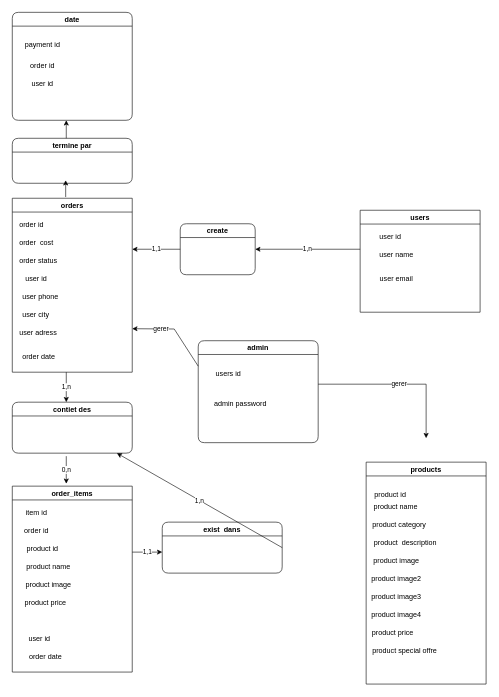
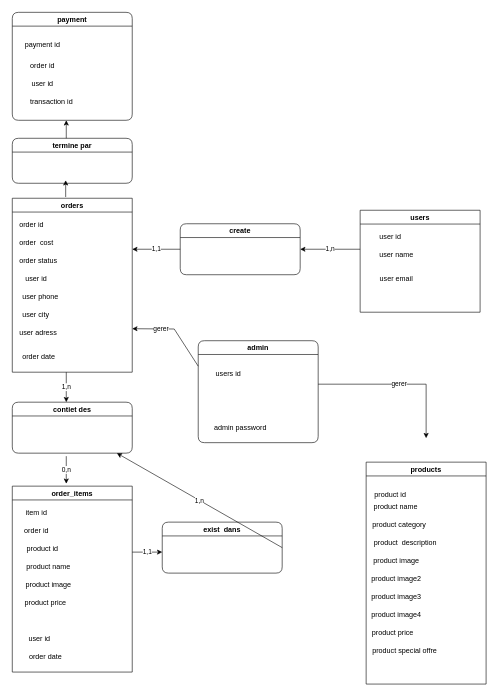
  <mxCell id="0" />
  <mxCell id="1" parent="0" />
  <mxCell id="2" value="users" style="swimlane;" vertex="1" parent="1"><mxGeometry x="600" y="350" width="200" height="170" as="geometry" /></mxCell>
  <mxCell id="3" value="user id" style="text;html=1;align=center;verticalAlign=middle;resizable=0;points=[];autosize=1;strokeColor=none;fillColor=none;" vertex="1" parent="2"><mxGeometry x="20" y="30" width="60" height="30" as="geometry" /></mxCell>
  <mxCell id="4" value="user name" style="text;html=1;align=center;verticalAlign=middle;resizable=0;points=[];autosize=1;strokeColor=none;fillColor=none;" vertex="1" parent="2"><mxGeometry x="20" y="60" width="80" height="30" as="geometry" /></mxCell>
  <mxCell id="5" value="user email" style="text;html=1;align=center;verticalAlign=middle;resizable=0;points=[];autosize=1;strokeColor=none;fillColor=none;" vertex="1" parent="2"><mxGeometry x="20" y="100" width="80" height="30" as="geometry" /></mxCell>
  <mxCell id="6" value="orders" style="swimlane;" vertex="1" parent="1"><mxGeometry x="20" y="330" width="200" height="290" as="geometry" /></mxCell>
  <mxCell id="7" value="order&amp;nbsp; cost" style="text;html=1;align=left;verticalAlign=middle;resizable=0;points=[];autosize=1;strokeColor=none;fillColor=none;" vertex="1" parent="6"><mxGeometry x="10" y="60" width="80" height="30" as="geometry" /></mxCell>
  <mxCell id="8" value="order id" style="text;html=1;align=left;verticalAlign=middle;resizable=0;points=[];autosize=1;strokeColor=none;fillColor=none;" vertex="1" parent="6"><mxGeometry x="10" y="30" width="60" height="30" as="geometry" /></mxCell>
  <mxCell id="9" value="order status" style="text;html=1;align=left;verticalAlign=middle;resizable=0;points=[];autosize=1;strokeColor=none;fillColor=none;" vertex="1" parent="6"><mxGeometry x="10" y="90" width="90" height="30" as="geometry" /></mxCell>
  <mxCell id="10" value="user id&amp;nbsp;" style="text;html=1;align=left;verticalAlign=middle;resizable=0;points=[];autosize=1;strokeColor=none;fillColor=none;" vertex="1" parent="6"><mxGeometry x="20" y="120" width="60" height="30" as="geometry" /></mxCell>
  <mxCell id="11" value="user phone" style="text;html=1;align=left;verticalAlign=middle;resizable=0;points=[];autosize=1;strokeColor=none;fillColor=none;" vertex="1" parent="6"><mxGeometry x="15" y="150" width="80" height="30" as="geometry" /></mxCell>
  <mxCell id="12" value="user city" style="text;html=1;align=left;verticalAlign=middle;resizable=0;points=[];autosize=1;strokeColor=none;fillColor=none;" vertex="1" parent="6"><mxGeometry x="15" y="180" width="70" height="30" as="geometry" /></mxCell>
  <mxCell id="13" value="user adress" style="text;html=1;align=left;verticalAlign=middle;resizable=0;points=[];autosize=1;strokeColor=none;fillColor=none;" vertex="1" parent="6"><mxGeometry x="10" y="210" width="90" height="30" as="geometry" /></mxCell>
  <mxCell id="14" value="order date" style="text;html=1;align=left;verticalAlign=middle;resizable=0;points=[];autosize=1;strokeColor=none;fillColor=none;" vertex="1" parent="6"><mxGeometry x="15" y="250" width="80" height="30" as="geometry" /></mxCell>
  <mxCell id="15" value="order_items" style="swimlane;" vertex="1" parent="1"><mxGeometry x="20" y="810" width="200" height="310" as="geometry" /></mxCell>
  <mxCell id="16" value="order id" style="text;html=1;align=center;verticalAlign=middle;resizable=0;points=[];autosize=1;strokeColor=none;fillColor=none;" vertex="1" parent="15"><mxGeometry x="10" y="60" width="60" height="30" as="geometry" /></mxCell>
  <mxCell id="17" value="item id" style="text;html=1;align=center;verticalAlign=middle;resizable=0;points=[];autosize=1;strokeColor=none;fillColor=none;" vertex="1" parent="15"><mxGeometry x="10" y="30" width="60" height="30" as="geometry" /></mxCell>
  <mxCell id="18" value="product id" style="text;html=1;align=center;verticalAlign=middle;resizable=0;points=[];autosize=1;strokeColor=none;fillColor=none;" vertex="1" parent="15"><mxGeometry x="10" y="90" width="80" height="30" as="geometry" /></mxCell>
  <mxCell id="19" value="product name" style="text;html=1;align=center;verticalAlign=middle;resizable=0;points=[];autosize=1;strokeColor=none;fillColor=none;" vertex="1" parent="15"><mxGeometry x="10" y="120" width="100" height="30" as="geometry" /></mxCell>
  <mxCell id="20" value="product image" style="text;html=1;align=center;verticalAlign=middle;resizable=0;points=[];autosize=1;strokeColor=none;fillColor=none;" vertex="1" parent="15"><mxGeometry x="10" y="150" width="100" height="30" as="geometry" /></mxCell>
  <mxCell id="21" value="product price" style="text;html=1;align=center;verticalAlign=middle;resizable=0;points=[];autosize=1;strokeColor=none;fillColor=none;" vertex="1" parent="15"><mxGeometry x="10" y="180" width="90" height="30" as="geometry" /></mxCell>
  <mxCell id="22" value="user id" style="text;html=1;align=center;verticalAlign=middle;resizable=0;points=[];autosize=1;strokeColor=none;fillColor=none;" vertex="1" parent="15"><mxGeometry x="15" y="240" width="60" height="30" as="geometry" /></mxCell>
  <mxCell id="23" value="order date" style="text;html=1;align=center;verticalAlign=middle;resizable=0;points=[];autosize=1;strokeColor=none;fillColor=none;" vertex="1" parent="15"><mxGeometry x="15" y="270" width="80" height="30" as="geometry" /></mxCell>
  <mxCell id="24" value="products" style="swimlane;" vertex="1" parent="1"><mxGeometry x="610" y="770" width="200" height="370" as="geometry" /></mxCell>
  <mxCell id="25" value="product id" style="text;html=1;align=center;verticalAlign=middle;resizable=0;points=[];autosize=1;strokeColor=none;fillColor=none;" vertex="1" parent="24"><mxGeometry y="40" width="80" height="30" as="geometry" /></mxCell>
  <mxCell id="26" value="product category" style="text;html=1;align=center;verticalAlign=middle;resizable=0;points=[];autosize=1;strokeColor=none;fillColor=none;" vertex="1" parent="24"><mxGeometry y="90" width="110" height="30" as="geometry" /></mxCell>
  <mxCell id="27" value="product&amp;nbsp; description" style="text;html=1;align=center;verticalAlign=middle;resizable=0;points=[];autosize=1;strokeColor=none;fillColor=none;" vertex="1" parent="24"><mxGeometry y="120" width="130" height="30" as="geometry" /></mxCell>
  <mxCell id="28" value="product image" style="text;html=1;align=center;verticalAlign=middle;resizable=0;points=[];autosize=1;strokeColor=none;fillColor=none;" vertex="1" parent="24"><mxGeometry y="150" width="100" height="30" as="geometry" /></mxCell>
  <mxCell id="29" value="product image4" style="text;html=1;align=center;verticalAlign=middle;resizable=0;points=[];autosize=1;strokeColor=none;fillColor=none;" vertex="1" parent="24"><mxGeometry x="-5" y="240" width="110" height="30" as="geometry" /></mxCell>
  <mxCell id="30" value="product image3" style="text;html=1;align=center;verticalAlign=middle;resizable=0;points=[];autosize=1;strokeColor=none;fillColor=none;" vertex="1" parent="24"><mxGeometry x="-5" y="210" width="110" height="30" as="geometry" /></mxCell>
  <mxCell id="31" value="product image2" style="text;html=1;align=center;verticalAlign=middle;resizable=0;points=[];autosize=1;strokeColor=none;fillColor=none;" vertex="1" parent="24"><mxGeometry x="-5" y="180" width="110" height="30" as="geometry" /></mxCell>
  <mxCell id="32" value="product price" style="text;html=1;align=center;verticalAlign=middle;resizable=0;points=[];autosize=1;strokeColor=none;fillColor=none;" vertex="1" parent="24"><mxGeometry x="-1" y="270" width="90" height="30" as="geometry" /></mxCell>
  <mxCell id="33" value="product special offre" style="text;html=1;align=center;verticalAlign=middle;resizable=0;points=[];autosize=1;strokeColor=none;fillColor=none;" vertex="1" parent="24"><mxGeometry x="-1" y="300" width="130" height="30" as="geometry" /></mxCell>
  <mxCell id="34" value="product name" style="text;html=1;align=center;verticalAlign=middle;resizable=0;points=[];autosize=1;strokeColor=none;fillColor=none;" vertex="1" parent="24"><mxGeometry x="-1" y="60" width="100" height="30" as="geometry" /></mxCell>
- <mxCell id="35" value="create" style="swimlane;rounded=1;" vertex="1" parent="1"><mxGeometry x="300" y="372.5" width="125" height="85" as="geometry" /></mxCell>
+ <mxCell id="35" value="create" style="swimlane;rounded=1;" vertex="1" parent="1"><mxGeometry x="300" y="372.5" width="200" height="85" as="geometry" /></mxCell>
  <mxCell id="36" value="1,n" style="endArrow=classic;html=1;rounded=0;entryX=1;entryY=0.5;entryDx=0;entryDy=0;" edge="1" parent="1" target="35"><mxGeometry width="50" height="50" relative="1" as="geometry"><mxPoint x="600" y="415" as="sourcePoint" /><mxPoint x="270" y="600" as="targetPoint" /><Array as="points" /></mxGeometry></mxCell>
  <mxCell id="37" value="1,1" style="endArrow=classic;html=1;rounded=0;exitX=0;exitY=0.5;exitDx=0;exitDy=0;" edge="1" parent="1" source="35"><mxGeometry width="50" height="50" relative="1" as="geometry"><mxPoint x="220" y="650" as="sourcePoint" /><mxPoint x="220" y="415" as="targetPoint" /></mxGeometry></mxCell>
  <mxCell id="38" value="contiet des" style="swimlane;rounded=1;" vertex="1" parent="1"><mxGeometry x="20" y="670" width="200" height="85" as="geometry" /></mxCell>
  <mxCell id="39" value="1,n" style="endArrow=classic;html=1;rounded=0;entryX=0.45;entryY=0;entryDx=0;entryDy=0;entryPerimeter=0;" edge="1" parent="1" target="38"><mxGeometry width="50" height="50" relative="1" as="geometry"><mxPoint x="110" y="620" as="sourcePoint" /><mxPoint x="270" y="700" as="targetPoint" /></mxGeometry></mxCell>
  <mxCell id="40" value="0,n" style="endArrow=classic;html=1;rounded=0;entryX=0.45;entryY=-0.013;entryDx=0;entryDy=0;entryPerimeter=0;" edge="1" parent="1" target="15"><mxGeometry width="50" height="50" relative="1" as="geometry"><mxPoint x="110" y="760" as="sourcePoint" /><mxPoint x="270" y="700" as="targetPoint" /></mxGeometry></mxCell>
  <mxCell id="41" value="exist  dans" style="swimlane;rounded=1;" vertex="1" parent="1"><mxGeometry x="270" y="870" width="200" height="85" as="geometry" /></mxCell>
  <mxCell id="42" value="1,1" style="endArrow=classic;html=1;rounded=0;" edge="1" parent="1"><mxGeometry width="50" height="50" relative="1" as="geometry"><mxPoint x="220" y="920" as="sourcePoint" /><mxPoint x="270" y="920" as="targetPoint" /></mxGeometry></mxCell>
  <mxCell id="43" value="1,n" style="endArrow=classic;html=1;rounded=0;exitX=1;exitY=0.5;exitDx=0;exitDy=0;" edge="1" parent="1" source="41" target="38"><mxGeometry width="50" height="50" relative="1" as="geometry"><mxPoint x="220" y="890" as="sourcePoint" /><mxPoint x="530" y="910" as="targetPoint" /></mxGeometry></mxCell>
  <mxCell id="44" style="edgeStyle=orthogonalEdgeStyle;rounded=0;orthogonalLoop=1;jettySize=auto;html=1;exitX=0.5;exitY=0;exitDx=0;exitDy=0;startArrow=none;startFill=0;" edge="1" parent="1" source="45"><mxGeometry relative="1" as="geometry"><mxPoint x="120" y="30" as="targetPoint" /></mxGeometry></mxCell>
- <mxCell id="45" value="date" style="swimlane;rounded=1;" vertex="1" parent="1"><mxGeometry x="20" y="20" width="200" height="180" as="geometry" /></mxCell>
+ <mxCell id="45" value="payment" style="swimlane;rounded=1;" vertex="1" parent="1"><mxGeometry x="20" y="20" width="200" height="180" as="geometry" /></mxCell>
  <mxCell id="46" value="payment id" style="text;html=1;align=center;verticalAlign=middle;resizable=0;points=[];autosize=1;strokeColor=none;fillColor=none;" vertex="1" parent="45"><mxGeometry x="10" y="40" width="80" height="30" as="geometry" /></mxCell>
  <mxCell id="47" value="order id" style="text;html=1;align=center;verticalAlign=middle;resizable=0;points=[];autosize=1;strokeColor=none;fillColor=none;" vertex="1" parent="45"><mxGeometry x="20" y="75" width="60" height="30" as="geometry" /></mxCell>
  <mxCell id="48" value="user id" style="text;html=1;align=center;verticalAlign=middle;resizable=0;points=[];autosize=1;strokeColor=none;fillColor=none;" vertex="1" parent="45"><mxGeometry x="20" y="105" width="60" height="30" as="geometry" /></mxCell>
+ <mxCell id="49" value="transaction id" style="text;html=1;align=center;verticalAlign=middle;resizable=0;points=[];autosize=1;strokeColor=none;fillColor=none;" vertex="1" parent="45"><mxGeometry x="20" y="135" width="90" height="30" as="geometry" /></mxCell>
  <mxCell id="50" value="termine par" style="swimlane;rounded=1;" vertex="1" parent="1"><mxGeometry x="20" y="230" width="200" height="75" as="geometry" /></mxCell>
  <mxCell id="51" value="admin" style="swimlane;rounded=1;" vertex="1" parent="1"><mxGeometry x="330" y="567.5" width="200" height="170" as="geometry" /></mxCell>
  <mxCell id="52" value="users id" style="text;html=1;align=center;verticalAlign=middle;resizable=0;points=[];autosize=1;strokeColor=none;fillColor=none;" vertex="1" parent="51"><mxGeometry x="15" y="40" width="70" height="30" as="geometry" /></mxCell>
- <mxCell id="53" value="admin password" style="text;html=1;align=center;verticalAlign=middle;resizable=0;points=[];autosize=1;strokeColor=none;fillColor=none;" vertex="1" parent="51"><mxGeometry x="15" y="90" width="110" height="30" as="geometry" /></mxCell>
+ <mxCell id="53" value="admin password" style="text;html=1;align=center;verticalAlign=middle;resizable=0;points=[];autosize=1;strokeColor=none;fillColor=none;" vertex="1" parent="51"><mxGeometry x="15" y="130" width="110" height="30" as="geometry" /></mxCell>
  <mxCell id="54" value="" style="endArrow=classic;html=1;rounded=0;exitX=0;exitY=0.25;exitDx=0;exitDy=0;entryX=1;entryY=0.75;entryDx=0;entryDy=0;" edge="1" parent="1" source="51" target="6"><mxGeometry width="50" height="50" relative="1" as="geometry"><mxPoint x="200" y="640" as="sourcePoint" /><mxPoint x="250" y="590" as="targetPoint" /><Array as="points"><mxPoint x="290" y="548" /></Array></mxGeometry></mxCell>
  <mxCell id="55" value="gerer" style="edgeLabel;html=1;align=center;verticalAlign=middle;resizable=0;points=[];" vertex="1" connectable="0" parent="54"><mxGeometry x="0.332" relative="1" as="geometry"><mxPoint as="offset" /></mxGeometry></mxCell>
  <mxCell id="56" value="gerer" style="endArrow=classic;html=1;rounded=0;" edge="1" parent="1"><mxGeometry width="50" height="50" relative="1" as="geometry"><mxPoint x="530" y="640" as="sourcePoint" /><mxPoint x="710" y="730" as="targetPoint" /><Array as="points"><mxPoint x="710" y="640" /></Array></mxGeometry></mxCell>
  <mxCell id="57" value="" style="endArrow=classic;html=1;rounded=0;exitX=0.445;exitY=-0.007;exitDx=0;exitDy=0;exitPerimeter=0;" edge="1" parent="1" source="6"><mxGeometry width="50" height="50" relative="1" as="geometry"><mxPoint x="360" y="370" as="sourcePoint" /><mxPoint x="109" y="300" as="targetPoint" /></mxGeometry></mxCell>
  <mxCell id="58" value="" style="endArrow=classic;html=1;rounded=0;" edge="1" parent="1"><mxGeometry width="50" height="50" relative="1" as="geometry"><mxPoint x="110" y="230" as="sourcePoint" /><mxPoint x="110" y="200" as="targetPoint" /></mxGeometry></mxCell>
